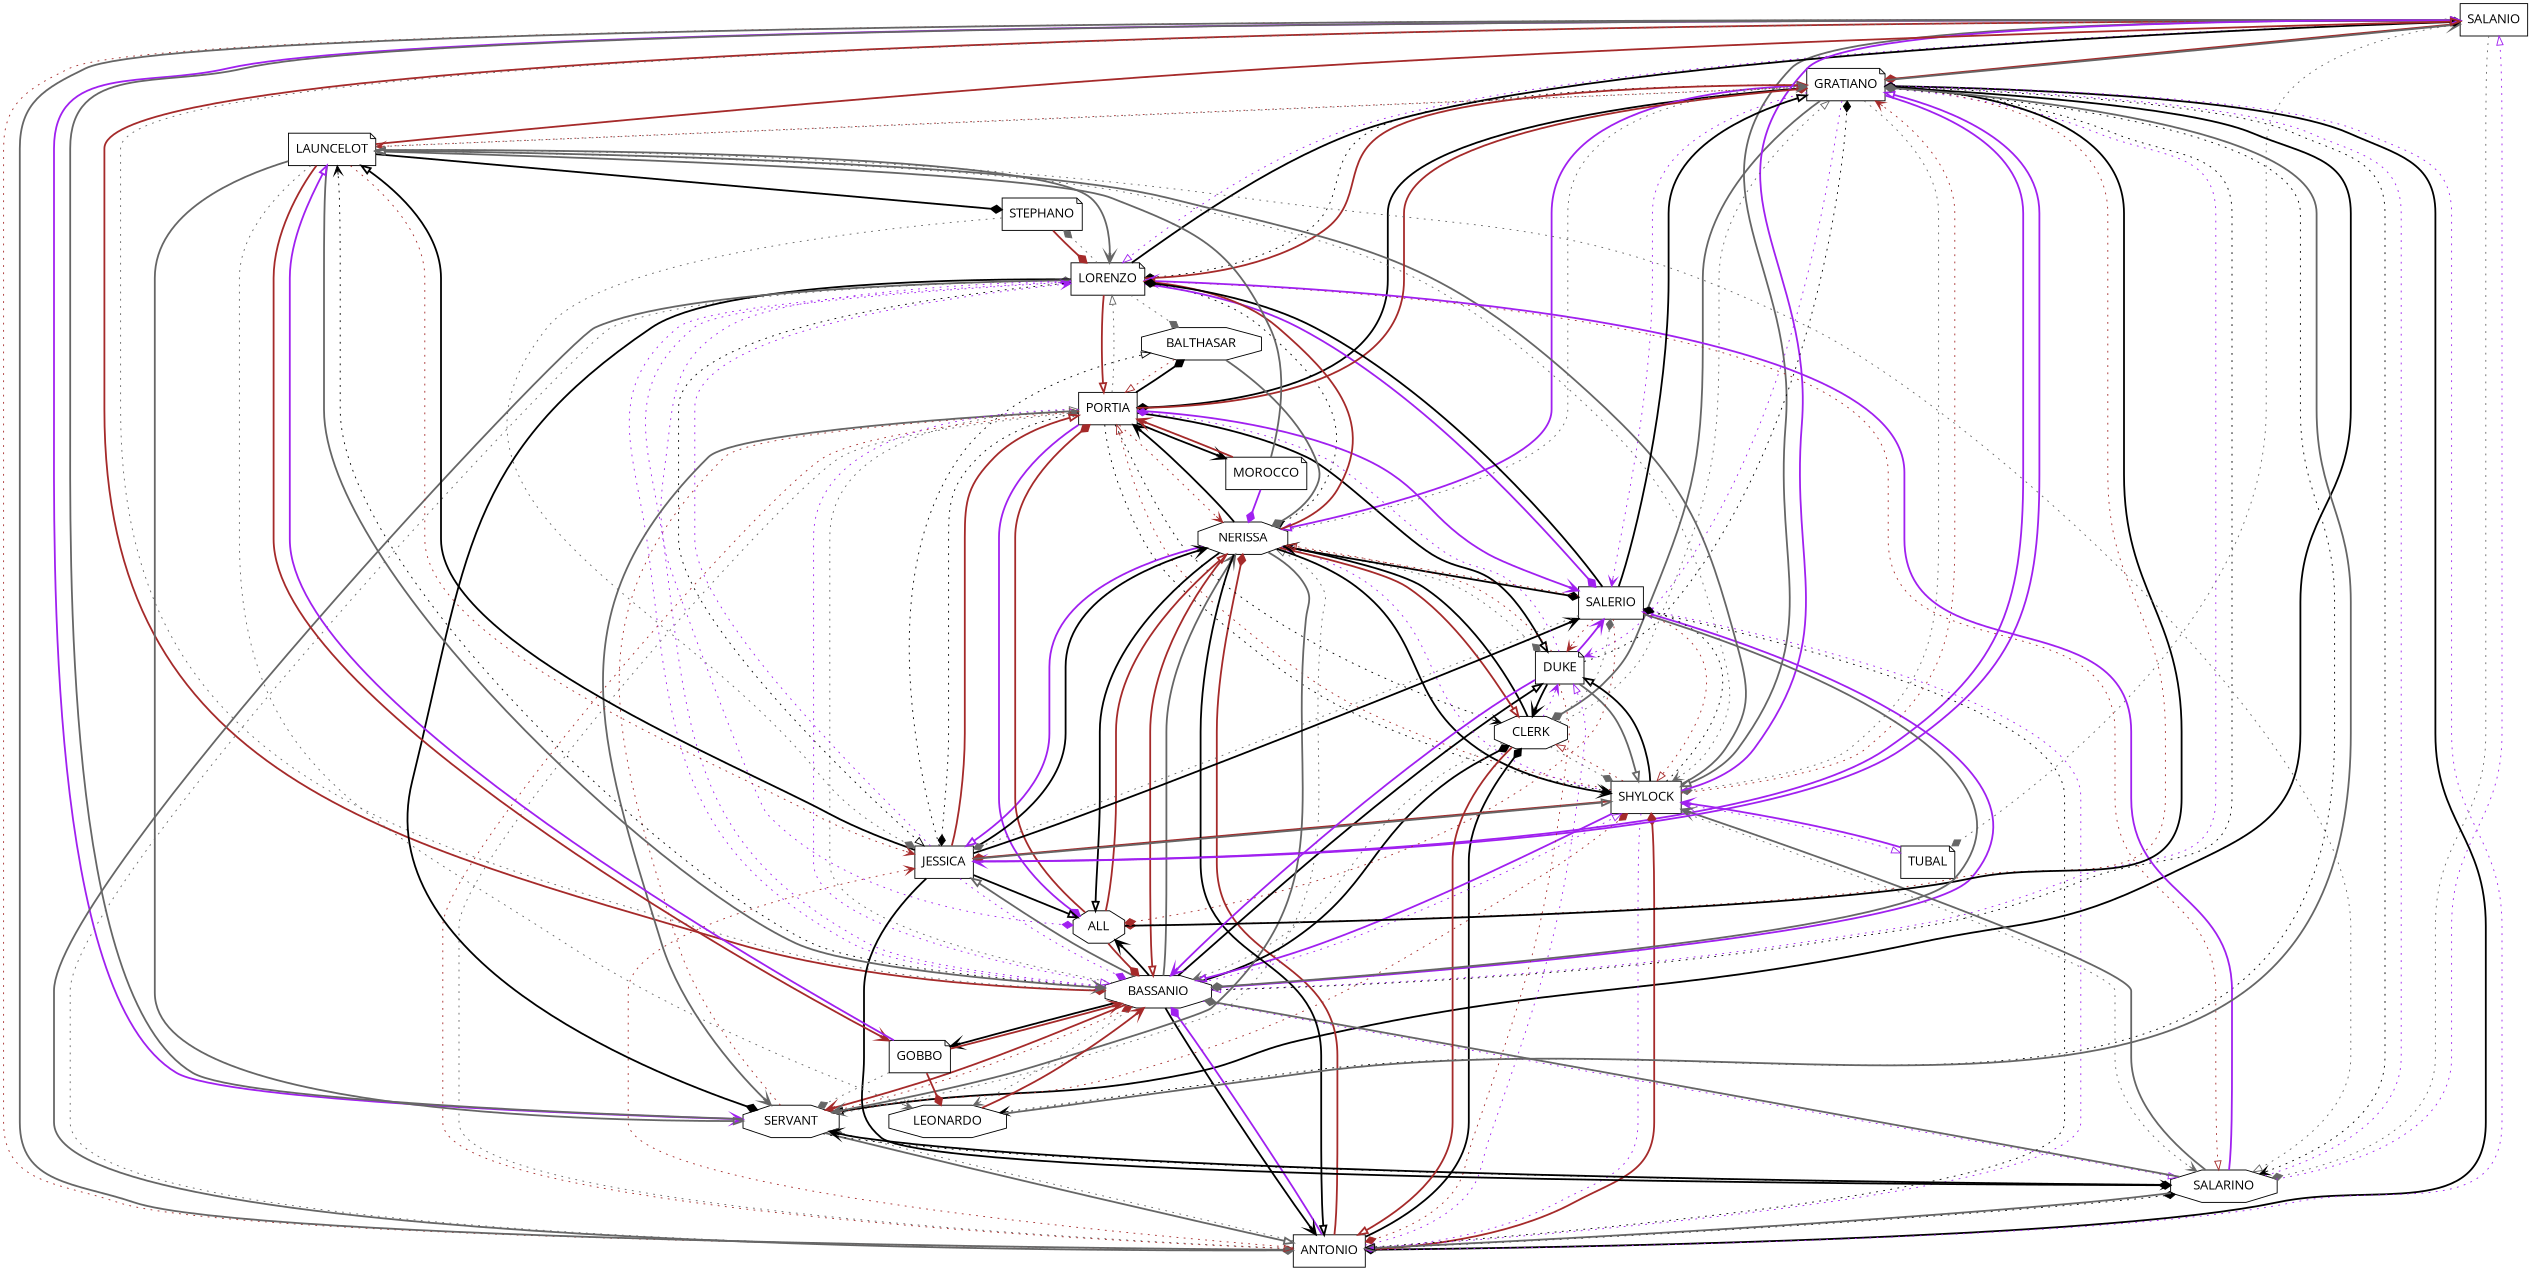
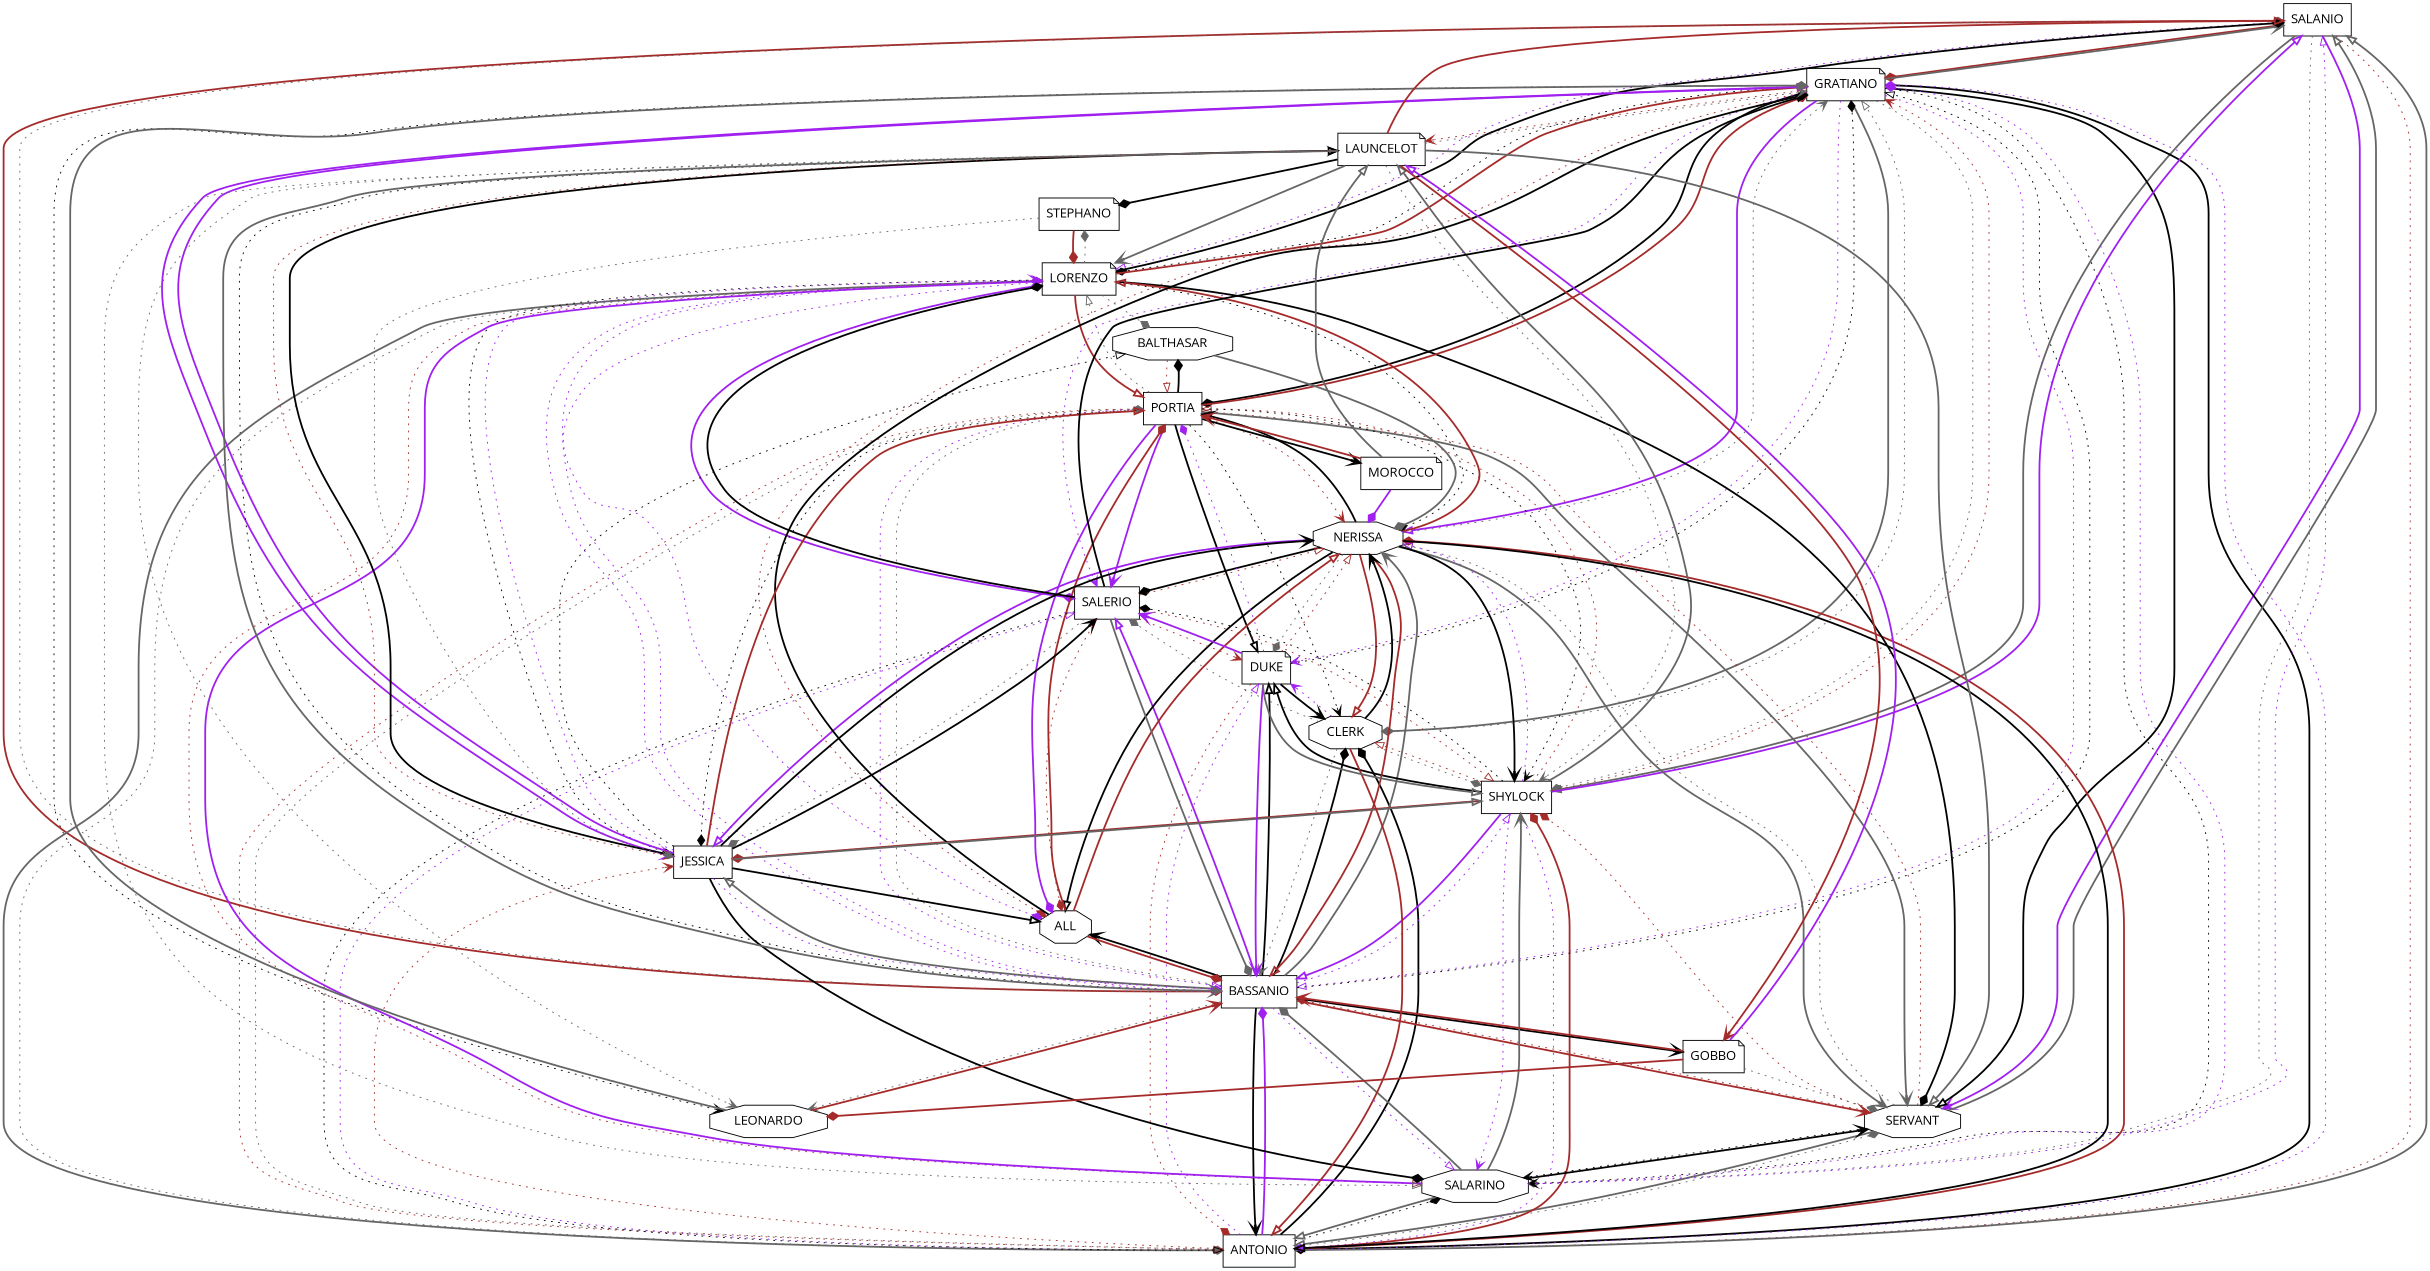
  strict digraph {
    fontname="Open Sans"
    node [fontname="Open Sans" shape=note]
    edge [arrowhead=diamond color=gray40 fontname="Open Sans" style=bold weight=1]
    SALANIO [shape=box]
    GRATIANO
-   TUBAL
    SERVANT [shape=octagon]
    ANTONIO [shape=box]
-   BASSANIO [shape=octagon]
+   BASSANIO [shape=box]
    LORENZO
    SHYLOCK [shape=box]
    SALARINO [shape=octagon]
    PORTIA [shape=box]
    NERISSA [shape=octagon]
    ALL [shape=octagon]
    JESSICA [shape=box]
    CLERK [shape=octagon]
    DUKE
    SALERIO [shape=box]
    LEONARDO [shape=octagon]
    LAUNCELOT
    GOBBO
    BALTHASAR [shape=octagon]
    STEPHANO
    MOROCCO
    SALANIO -> GRATIANO [color=brown weight=7]
-   SALANIO -> TUBAL [style=dotted weight=2]
    SALANIO -> SERVANT [arrowhead=vee color=purple weight=13]
    SALANIO -> ANTONIO [color=brown style=dotted weight=11]
    SALANIO -> BASSANIO [color=brown weight=3]
    SALANIO -> LORENZO [arrowhead=onormal color=purple style=dotted weight=7]
    SALANIO -> SHYLOCK [arrowhead=onormal weight=8]
    SALANIO -> SALARINO [style=dotted weight=56]
    GRATIANO -> SALANIO [arrowhead=vee weight=2]
    GRATIANO -> SERVANT [arrowhead=onormal color=black weight=34]
    GRATIANO -> ANTONIO [color=black weight=104]
    GRATIANO -> BASSANIO [arrowhead=onormal color=purple style=dotted weight=147]
    GRATIANO -> LORENZO [color=black style=dotted weight=80]
    GRATIANO -> SHYLOCK [style=dotted weight=33]
    GRATIANO -> SALARINO [arrowhead=vee color=black style=dotted weight=19]
    GRATIANO -> PORTIA [color=black weight=86]
    GRATIANO -> NERISSA [arrowhead=onormal color=purple weight=101]
    GRATIANO -> ALL [color=brown style=dotted weight=29]
    GRATIANO -> JESSICA [arrowhead=vee color=purple weight=40]
    GRATIANO -> CLERK [weight=33]
    GRATIANO -> DUKE [arrowhead=vee color=purple style=dotted weight=33]
    GRATIANO -> SALERIO [arrowhead=vee color=purple style=dotted weight=38]
    GRATIANO -> LEONARDO [arrowhead=vee color=black style=dotted]
    GRATIANO -> LAUNCELOT [arrowhead=vee color=brown style=dotted]
-   TUBAL -> SHYLOCK [arrowhead=vee color=purple weight=12]
    SERVANT -> SALANIO [arrowhead=onormal weight=2]
    SERVANT -> ANTONIO [arrowhead=onormal weight=4]
    SERVANT -> BASSANIO [color=brown style=dotted weight=4]
    SERVANT -> SHYLOCK [color=brown style=dotted weight=2]
    SERVANT -> SALARINO [arrowhead=vee color=black style=dotted weight=2]
    SERVANT -> PORTIA [arrowhead=onormal color=brown style=dotted weight=15]
    SERVANT -> NERISSA [arrowhead=onormal style=dotted weight=15]
    ANTONIO -> SALANIO [arrowhead=onormal weight=16]
    ANTONIO -> GRATIANO [color=purple style=dotted weight=91]
    ANTONIO -> SERVANT [style=dotted weight=47]
    ANTONIO -> BASSANIO [color=purple weight=151]
    ANTONIO -> LORENZO [style=dotted weight=25]
    ANTONIO -> SHYLOCK [color=brown weight=90]
    ANTONIO -> SALARINO [color=black style=dotted weight=35]
    ANTONIO -> PORTIA [style=dotted weight=47]
    ANTONIO -> NERISSA [color=brown weight=47]
    ANTONIO -> JESSICA [arrowhead=vee color=brown style=dotted weight=12]
    ANTONIO -> CLERK [color=black weight=38]
    ANTONIO -> DUKE [arrowhead=onormal color=purple style=dotted weight=61]
    ANTONIO -> SALERIO [arrowhead=onormal color=purple style=dotted weight=66]
    BASSANIO -> SALANIO [style=dotted weight=2]
    BASSANIO -> GRATIANO [arrowhead=onormal color=black style=dotted weight=253]
    BASSANIO -> SERVANT [arrowhead=vee color=brown weight=54]
    BASSANIO -> ANTONIO [arrowhead=vee color=black weight=148]
    BASSANIO -> LORENZO [color=purple style=dotted weight=92]
    BASSANIO -> SHYLOCK [arrowhead=onormal color=purple style=dotted weight=39]
    BASSANIO -> SALARINO [arrowhead=onormal color=purple style=dotted weight=2]
    BASSANIO -> PORTIA [arrowhead=onormal style=dotted weight=220]
    BASSANIO -> NERISSA [arrowhead=vee weight=221]
    BASSANIO -> ALL [arrowhead=vee color=black weight=143]
    BASSANIO -> JESSICA [arrowhead=onormal weight=89]
    BASSANIO -> CLERK [color=black weight=42]
    BASSANIO -> DUKE [arrowhead=onormal color=black weight=26]
    BASSANIO -> SALERIO [arrowhead=onormal color=purple weight=97]
    BASSANIO -> LEONARDO [arrowhead=vee style=dotted weight=19]
    BASSANIO -> LAUNCELOT [arrowhead=vee color=black style=dotted weight=15]
    BASSANIO -> GOBBO [arrowhead=vee color=black weight=15]
    LORENZO -> SALANIO [color=black weight=17]
    LORENZO -> GRATIANO [arrowhead=onormal color=brown weight=62]
    LORENZO -> SERVANT [color=black weight=6]
    LORENZO -> ANTONIO [weight=8]
    LORENZO -> BASSANIO [arrowhead=onormal color=purple style=dotted weight=13]
    LORENZO -> SALARINO [arrowhead=onormal color=brown style=dotted weight=38]
    LORENZO -> PORTIA [arrowhead=onormal color=brown weight=27]
    LORENZO -> NERISSA [color=black style=dotted weight=27]
    LORENZO -> ALL [color=purple style=dotted weight=5]
    LORENZO -> JESSICA [arrowhead=onormal color=black style=dotted weight=140]
    LORENZO -> SALERIO [color=purple weight=5]
    LORENZO -> BALTHASAR [style=dotted weight=12]
    LORENZO -> STEPHANO [style=dotted weight=15]
    SHYLOCK -> SALANIO [arrowhead=onormal color=purple weight=33]
    SHYLOCK -> GRATIANO [arrowhead=vee color=brown style=dotted weight=103]
-   SHYLOCK -> TUBAL [arrowhead=onormal color=purple style=dotted weight=34]
    SHYLOCK -> ANTONIO [color=purple style=dotted weight=223]
    SHYLOCK -> BASSANIO [arrowhead=onormal color=purple weight=233]
-   SHYLOCK -> SALARINO [arrowhead=vee style=dotted weight=49]
+   SHYLOCK -> SALARINO [arrowhead=vee color=purple style=dotted weight=49]
    SHYLOCK -> PORTIA [arrowhead=onormal color=brown style=dotted weight=48]
    SHYLOCK -> NERISSA [arrowhead=onormal color=purple style=dotted weight=54]
    SHYLOCK -> JESSICA [color=brown weight=32]
    SHYLOCK -> CLERK [arrowhead=onormal color=brown style=dotted weight=54]
    SHYLOCK -> DUKE [arrowhead=onormal color=black weight=103]
    SHYLOCK -> SALERIO [color=black style=dotted weight=103]
    SHYLOCK -> LAUNCELOT [arrowhead=onormal weight=28]
    SALARINO -> SALANIO [arrowhead=onormal color=purple style=dotted weight=95]
    SALARINO -> GRATIANO [color=purple style=dotted weight=11]
    SALARINO -> SERVANT [arrowhead=vee color=black weight=42]
    SALARINO -> ANTONIO [arrowhead=onormal weight=45]
    SALARINO -> BASSANIO [weight=4]
    SALARINO -> LORENZO [arrowhead=vee color=purple weight=6]
    SALARINO -> SHYLOCK [arrowhead=vee weight=10]
    PORTIA -> GRATIANO [color=brown weight=350]
    PORTIA -> SERVANT [arrowhead=vee weight=93]
    PORTIA -> ANTONIO [arrowhead=onormal color=brown style=dotted weight=302]
    PORTIA -> BASSANIO [arrowhead=onormal color=purple style=dotted weight=428]
    PORTIA -> LORENZO [arrowhead=onormal style=dotted weight=170]
    PORTIA -> SHYLOCK [arrowhead=vee color=black style=dotted weight=114]
    PORTIA -> NERISSA [arrowhead=vee color=brown style=dotted weight=580]
    PORTIA -> ALL [color=purple weight=126]
    PORTIA -> JESSICA [color=black style=dotted weight=170]
    PORTIA -> CLERK [arrowhead=vee color=black style=dotted weight=138]
    PORTIA -> DUKE [arrowhead=onormal color=black weight=117]
    PORTIA -> SALERIO [arrowhead=vee color=purple weight=168]
    PORTIA -> BALTHASAR [color=black weight=43]
    PORTIA -> MOROCCO [arrowhead=vee color=black weight=24]
    NERISSA -> GRATIANO [arrowhead=vee style=dotted weight=36]
    NERISSA -> SERVANT [arrowhead=vee weight=38]
    NERISSA -> ANTONIO [arrowhead=onormal color=black weight=64]
    NERISSA -> BASSANIO [arrowhead=onormal color=brown weight=69]
    NERISSA -> LORENZO [arrowhead=onormal color=brown weight=25]
    NERISSA -> SHYLOCK [arrowhead=vee color=black weight=5]
    NERISSA -> PORTIA [arrowhead=vee color=black weight=78]
    NERISSA -> ALL [arrowhead=onormal color=black weight=5]
    NERISSA -> JESSICA [arrowhead=onormal color=purple weight=25]
    NERISSA -> CLERK [arrowhead=onormal color=brown weight=5]
    NERISSA -> DUKE [style=dotted weight=5]
    NERISSA -> SALERIO [color=black weight=5]
    ALL -> GRATIANO [color=black]
    ALL -> BASSANIO [color=brown]
    ALL -> PORTIA [color=brown]
    ALL -> NERISSA [arrowhead=onormal color=brown]
    JESSICA -> GRATIANO [arrowhead=onormal color=purple weight=25]
    JESSICA -> BASSANIO [color=purple style=dotted weight=7]
    JESSICA -> LORENZO [arrowhead=vee color=purple style=dotted weight=61]
    JESSICA -> SHYLOCK [arrowhead=onormal weight=2]
    JESSICA -> SALARINO [color=black weight=18]
    JESSICA -> PORTIA [arrowhead=onormal color=brown weight=8]
    JESSICA -> NERISSA [arrowhead=vee color=black weight=8]
    JESSICA -> ALL [arrowhead=onormal color=black weight=7]
    JESSICA -> SALERIO [arrowhead=vee color=black weight=7]
    JESSICA -> LAUNCELOT [arrowhead=onormal color=black weight=23]
    JESSICA -> BALTHASAR [arrowhead=onormal color=black style=dotted]
    CLERK -> GRATIANO [arrowhead=onormal style=dotted weight=17]
    CLERK -> ANTONIO [arrowhead=onormal color=brown weight=17]
    CLERK -> BASSANIO [arrowhead=vee style=dotted weight=17]
    CLERK -> SHYLOCK [style=dotted weight=17]
    CLERK -> NERISSA [arrowhead=vee color=black weight=17]
    CLERK -> DUKE [arrowhead=vee color=purple style=dotted weight=17]
    CLERK -> SALERIO [style=dotted weight=17]
    DUKE -> GRATIANO [color=black style=dotted weight=57]
    DUKE -> ANTONIO [color=brown style=dotted weight=57]
    DUKE -> BASSANIO [arrowhead=vee color=purple weight=57]
    DUKE -> SHYLOCK [arrowhead=onormal weight=47]
    DUKE -> PORTIA [color=purple style=dotted weight=17]
    DUKE -> NERISSA [arrowhead=onormal color=brown style=dotted weight=26]
    DUKE -> CLERK [arrowhead=vee color=black weight=26]
    DUKE -> SALERIO [arrowhead=vee color=purple weight=57]
    SALERIO -> GRATIANO [arrowhead=onormal color=black weight=24]
    SALERIO -> ANTONIO [arrowhead=onormal color=black style=dotted weight=4]
    SALERIO -> BASSANIO [weight=24]
    SALERIO -> LORENZO [color=black weight=20]
    SALERIO -> SHYLOCK [arrowhead=onormal color=brown style=dotted weight=3]
    SALERIO -> NERISSA [arrowhead=onormal color=brown style=dotted weight=20]
    SALERIO -> ALL [color=brown style=dotted weight=20]
    SALERIO -> JESSICA [style=dotted weight=20]
    SALERIO -> DUKE [arrowhead=vee color=brown style=dotted weight=4]
    LEONARDO -> GRATIANO
    LEONARDO -> BASSANIO [arrowhead=vee color=brown weight=2]
    LAUNCELOT -> SALANIO [arrowhead=onormal color=brown weight=5]
    LAUNCELOT -> GRATIANO [arrowhead=vee style=dotted weight=5]
    LAUNCELOT -> SERVANT [arrowhead=onormal weight=81]
    LAUNCELOT -> BASSANIO [arrowhead=vee weight=27]
    LAUNCELOT -> LORENZO [arrowhead=vee weight=22]
    LAUNCELOT -> SHYLOCK [arrowhead=vee style=dotted weight=14]
    LAUNCELOT -> SALARINO [arrowhead=onormal style=dotted weight=5]
    LAUNCELOT -> JESSICA [arrowhead=vee color=brown style=dotted weight=52]
    LAUNCELOT -> LEONARDO [arrowhead=vee style=dotted weight=27]
    LAUNCELOT -> GOBBO [arrowhead=vee color=brown weight=77]
    LAUNCELOT -> STEPHANO [color=black weight=7]
    GOBBO -> SERVANT [style=dotted weight=29]
    GOBBO -> BASSANIO [arrowhead=vee color=brown weight=8]
    GOBBO -> LEONARDO [color=brown weight=8]
    GOBBO -> LAUNCELOT [arrowhead=onormal color=purple weight=37]
    BALTHASAR -> PORTIA [arrowhead=onormal color=brown style=dotted]
    BALTHASAR -> NERISSA
    STEPHANO -> LORENZO [color=brown weight=8]
    STEPHANO -> JESSICA [style=dotted weight=8]
    MOROCCO -> PORTIA [arrowhead=vee color=brown weight=103]
    MOROCCO -> NERISSA [color=purple weight=32]
    MOROCCO -> LAUNCELOT [arrowhead=onormal weight=28]
  }
